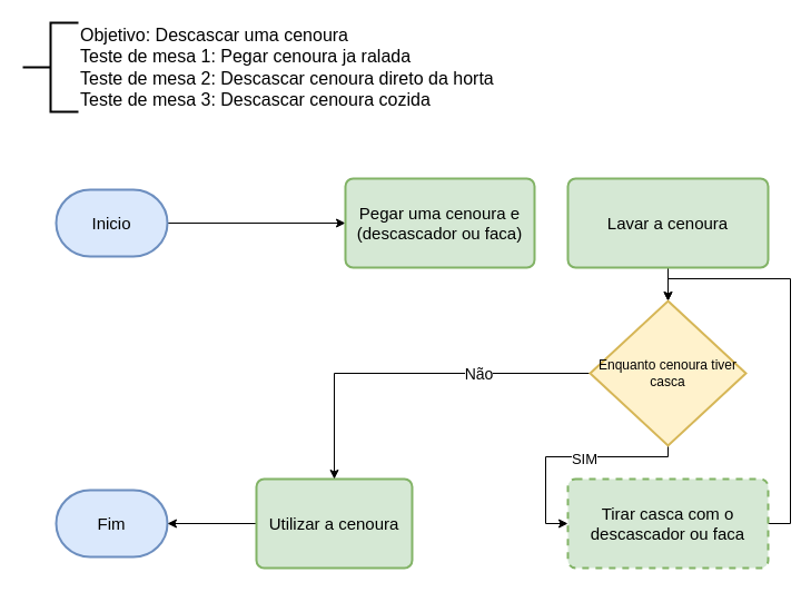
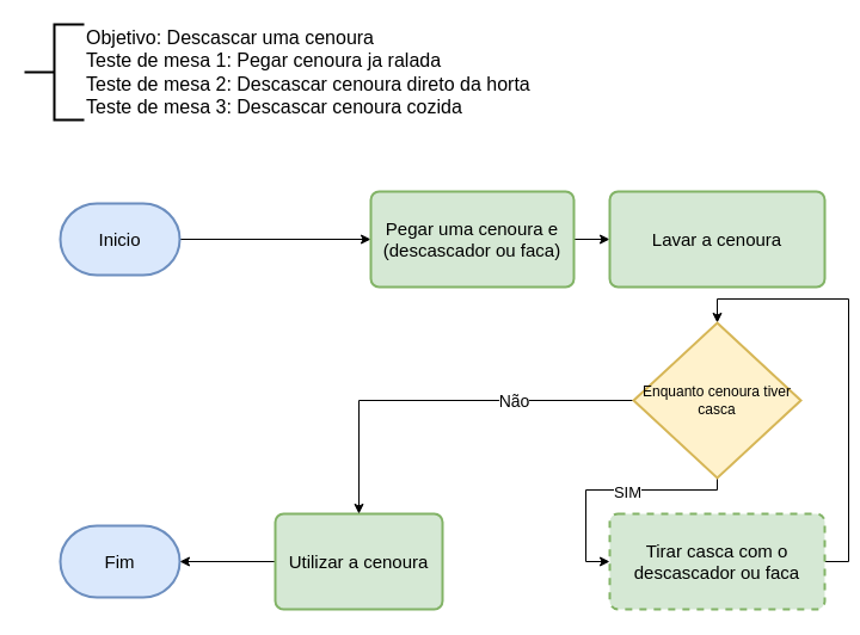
  <mxCell id="0" />
  <mxCell id="1" parent="0" />
  <mxCell id="2" value="&lt;font style=&quot;font-size: 16px&quot;&gt;Objetivo: Descascar uma cenoura&lt;br&gt;Teste de mesa 1: Pegar cenoura ja ralada&lt;br&gt;Teste de mesa 2: Descascar cenoura direto da horta&lt;br&gt;Teste de mesa 3: Descascar cenoura cozida&lt;br&gt;&lt;/font&gt;" style="strokeWidth=2;html=1;shape=mxgraph.flowchart.annotation_2;align=left;labelPosition=right;pointerEvents=1;" parent="1" vertex="1"><mxGeometry x="20" y="20" width="50" height="80" as="geometry" /></mxCell>
  <mxCell id="3" style="edgeStyle=orthogonalEdgeStyle;rounded=0;orthogonalLoop=1;jettySize=auto;html=1;exitX=1;exitY=0.5;exitDx=0;exitDy=0;exitPerimeter=0;entryX=0;entryY=0.5;entryDx=0;entryDy=0;" parent="1" source="4" target="7" edge="1"><mxGeometry relative="1" as="geometry" /></mxCell>
  <mxCell id="4" value="&lt;font style=&quot;font-size: 15px&quot;&gt;Inicio&lt;/font&gt;" style="strokeWidth=2;html=1;shape=mxgraph.flowchart.terminator;whiteSpace=wrap;fillColor=#dae8fc;strokeColor=#6c8ebf;" parent="1" vertex="1"><mxGeometry x="50" y="170" width="100" height="60" as="geometry" /></mxCell>
  <mxCell id="5" value="&lt;font style=&quot;font-size: 15px&quot;&gt;Fim&lt;/font&gt;" style="strokeWidth=2;html=1;shape=mxgraph.flowchart.terminator;whiteSpace=wrap;fillColor=#dae8fc;strokeColor=#6c8ebf;" parent="1" vertex="1"><mxGeometry x="50" y="440" width="100" height="60" as="geometry" /></mxCell>
+ <mxCell id="6" style="edgeStyle=orthogonalEdgeStyle;rounded=0;orthogonalLoop=1;jettySize=auto;html=1;exitX=1;exitY=0.5;exitDx=0;exitDy=0;entryX=0;entryY=0.5;entryDx=0;entryDy=0;" parent="1" source="7" target="9" edge="1"><mxGeometry relative="1" as="geometry" /></mxCell>
  <mxCell id="7" value="&lt;font style=&quot;font-size: 15px&quot;&gt;Pegar uma cenoura e (descascador ou faca)&lt;/font&gt;" style="rounded=1;whiteSpace=wrap;html=1;absoluteArcSize=1;arcSize=14;strokeWidth=2;fillColor=#d5e8d4;strokeColor=#82b366;" parent="1" vertex="1"><mxGeometry x="310" y="160" width="170" height="80" as="geometry" /></mxCell>
- <mxCell id="8" style="edgeStyle=orthogonalEdgeStyle;rounded=0;orthogonalLoop=1;jettySize=auto;html=1;exitX=0.5;exitY=1;exitDx=0;exitDy=0;entryX=0.5;entryY=0;entryDx=0;entryDy=0;entryPerimeter=0;" edge="1" parent="1" source="9" target="18"><mxGeometry relative="1" as="geometry" /></mxCell>
  <mxCell id="9" value="&lt;font style=&quot;font-size: 15px&quot;&gt;Lavar a cenoura&lt;/font&gt;" style="rounded=1;whiteSpace=wrap;html=1;absoluteArcSize=1;arcSize=14;strokeWidth=2;fillColor=#d5e8d4;strokeColor=#82b366;" parent="1" vertex="1"><mxGeometry x="510" y="160" width="180" height="80" as="geometry" /></mxCell>
  <mxCell id="10" style="edgeStyle=orthogonalEdgeStyle;rounded=0;orthogonalLoop=1;jettySize=auto;html=1;exitX=1;exitY=0.5;exitDx=0;exitDy=0;entryX=0.5;entryY=0;entryDx=0;entryDy=0;entryPerimeter=0;" edge="1" parent="1" source="11" target="18"><mxGeometry relative="1" as="geometry" /></mxCell>
  <mxCell id="11" value="&lt;font style=&quot;font-size: 15px&quot;&gt;Tirar casca com o descascador ou faca&lt;/font&gt;" style="rounded=1;whiteSpace=wrap;html=1;absoluteArcSize=1;arcSize=14;strokeWidth=2;fillColor=#d5e8d4;strokeColor=#82b366;dashed=1;" parent="1" vertex="1"><mxGeometry x="510" y="430" width="180" height="80" as="geometry" /></mxCell>
  <mxCell id="12" style="edgeStyle=orthogonalEdgeStyle;rounded=0;orthogonalLoop=1;jettySize=auto;html=1;exitX=0;exitY=0.5;exitDx=0;exitDy=0;" parent="1" source="13" target="5" edge="1"><mxGeometry relative="1" as="geometry" /></mxCell>
  <mxCell id="13" value="&lt;font style=&quot;font-size: 15px&quot;&gt;Utilizar a cenoura&lt;/font&gt;" style="rounded=1;whiteSpace=wrap;html=1;absoluteArcSize=1;arcSize=14;strokeWidth=2;fillColor=#d5e8d4;strokeColor=#82b366;" parent="1" vertex="1"><mxGeometry x="230" y="430" width="140" height="80" as="geometry" /></mxCell>
  <mxCell id="14" style="edgeStyle=orthogonalEdgeStyle;rounded=0;orthogonalLoop=1;jettySize=auto;html=1;exitX=0;exitY=0.5;exitDx=0;exitDy=0;exitPerimeter=0;entryX=0.5;entryY=0;entryDx=0;entryDy=0;" edge="1" parent="1" source="18" target="13"><mxGeometry relative="1" as="geometry" /></mxCell>
  <mxCell id="15" value="&lt;font style=&quot;font-size: 14px&quot;&gt;Não&lt;/font&gt;" style="edgeLabel;html=1;align=center;verticalAlign=middle;resizable=0;points=[];" vertex="1" connectable="0" parent="14"><mxGeometry x="-0.149" y="4" relative="1" as="geometry"><mxPoint x="37" y="-4" as="offset" /></mxGeometry></mxCell>
  <mxCell id="16" style="edgeStyle=orthogonalEdgeStyle;rounded=0;orthogonalLoop=1;jettySize=auto;html=1;exitX=0.5;exitY=1;exitDx=0;exitDy=0;exitPerimeter=0;entryX=0;entryY=0.5;entryDx=0;entryDy=0;" edge="1" parent="1" source="18" target="11"><mxGeometry relative="1" as="geometry"><Array as="points"><mxPoint x="600" y="410" /><mxPoint x="490" y="410" /><mxPoint x="490" y="470" /></Array></mxGeometry></mxCell>
  <mxCell id="17" value="&lt;font style=&quot;font-size: 13px&quot;&gt;SIM&lt;/font&gt;" style="edgeLabel;html=1;align=center;verticalAlign=middle;resizable=0;points=[];" vertex="1" connectable="0" parent="16"><mxGeometry x="-0.14" y="1" relative="1" as="geometry"><mxPoint as="offset" /></mxGeometry></mxCell>
  <mxCell id="18" value="Enquanto cenoura tiver casca" style="strokeWidth=2;html=1;shape=mxgraph.flowchart.decision;whiteSpace=wrap;fillColor=#fff2cc;strokeColor=#d6b656;" vertex="1" parent="1"><mxGeometry x="530" y="270" width="140" height="130" as="geometry" /></mxCell>
